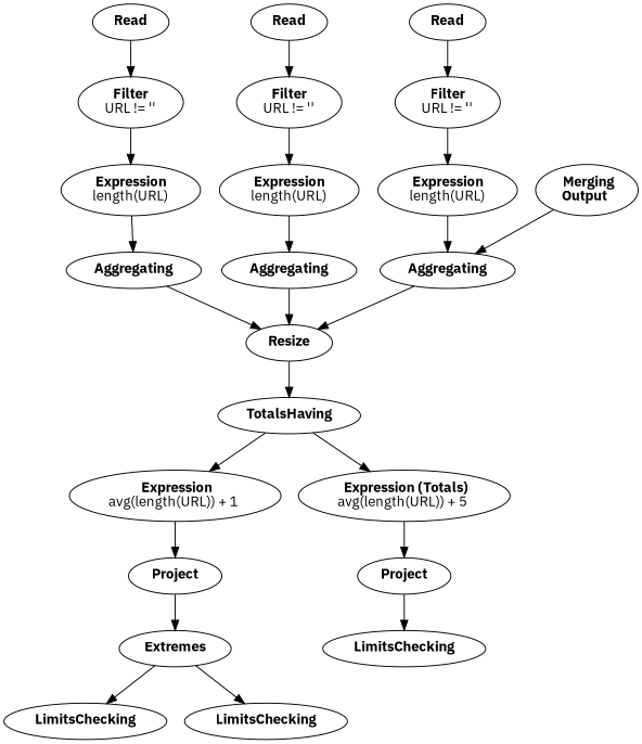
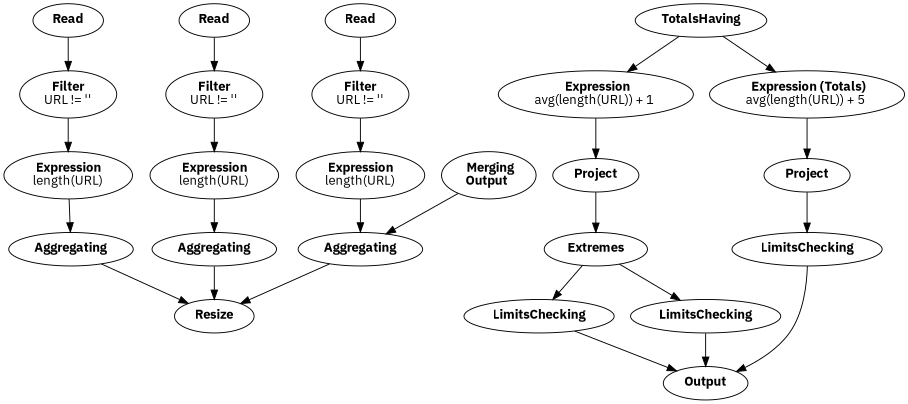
  digraph {
    fontname="IBM Plex Sans"
    node [fontname="IBM Plex Sans"]
    edge [fontname="IBM Plex Sans"]
    n1 [label=< <b>Read</b> >]
    n2 [label=< <b>Filter </b><br/> URL != '' >]
    n3 [label=< <b>Expression </b><br/> length(URL) >]
    n4 [label=< <b>Read</b> >]
    n5 [label=< <b>Filter </b><br/> URL != '' >]
    n6 [label=< <b>Expression </b><br/> length(URL) >]
    n7 [label=< <b>Read</b> >]
    n8 [label=< <b>Filter </b><br/> URL != '' >]
    n9 [label=< <b>Expression </b><br/> length(URL) >]
    n10 [label=< <b>Aggregating</b> >]
    n11 [label=< <b>Aggregating</b> >]
    n12 [label=< <b>Aggregating</b> >]
    n13 [label=< <b>Resize</b> >]
    n14 [label=< <b>TotalsHaving</b> >]
    n15 [label=< <b>Expression<br/></b>avg(length(URL)) + 1 >]
    n16 [label=< <b>Expression (Totals)<br/></b>avg(length(URL)) + 5 >]
    n17 [label=< <b>Project</b> >]
    n18 [label=< <b>Project</b> >]
    n19 [label=< <b>Extremes</b> >]
    n20 [label=< <b>LimitsChecking</b> >]
    n21 [label=< <b>LimitsChecking</b> >]
    n22 [label=< <b>LimitsChecking</b> >]
+   n23 [label=< <b>Output</b> >]
    n24 [label=< <b>Merging<br/>Output</b> >]
    n1 -> n2
    n2 -> n3
    n3 -> n10
    n4 -> n5
    n5 -> n6
    n6 -> n11
    n7 -> n8
    n8 -> n9
    n9 -> n12
    n10 -> n13
    n11 -> n13
    n12 -> n13
-   n13 -> n14
    n14 -> n15
    n14 -> n16
    n15 -> n17
    n16 -> n18
    n17 -> n19
    n18 -> n20
    n19 -> n21
    n19 -> n22
+   n20 -> n23
+   n21 -> n23
+   n22 -> n23
    n24 -> n12
  }
